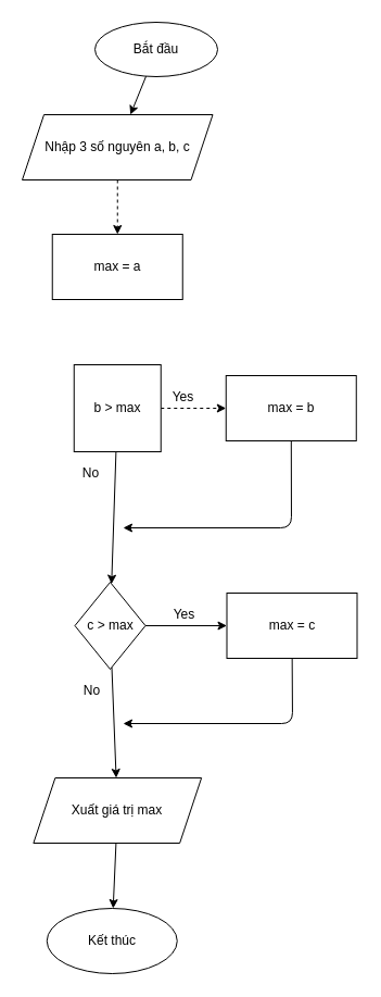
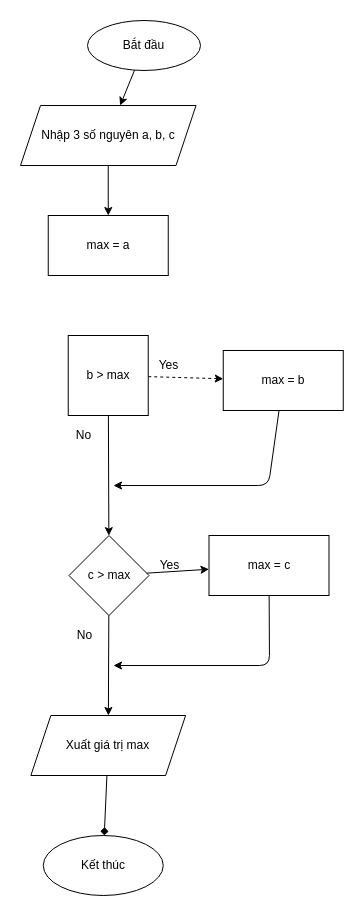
  <mxCell id="0" />
  <mxCell id="1" parent="0" />
  <mxCell id="2" value="" style="edgeStyle=none;html=1;" edge="1" parent="1" source="3" target="5"><mxGeometry relative="1" as="geometry" /></mxCell>
  <mxCell id="3" value="Bắt đầu" style="ellipse;whiteSpace=wrap;html=1;" vertex="1" parent="1"><mxGeometry x="87" y="20" width="113" height="50" as="geometry" /></mxCell>
- <mxCell id="4" value="" style="edgeStyle=none;html=1;dashed=1;" edge="1" parent="1" source="5" target="6"><mxGeometry relative="1" as="geometry" /></mxCell>
+ <mxCell id="4" value="" style="edgeStyle=none;html=1;" edge="1" parent="1" source="5" target="6"><mxGeometry relative="1" as="geometry" /></mxCell>
  <mxCell id="5" value="Nhập 3 số nguyên a, b, c" style="shape=parallelogram;perimeter=parallelogramPerimeter;whiteSpace=wrap;html=1;fixedSize=1;" vertex="1" parent="1"><mxGeometry x="20" y="105" width="175.5" height="60" as="geometry" /></mxCell>
  <mxCell id="6" value="max = a" style="whiteSpace=wrap;html=1;" vertex="1" parent="1"><mxGeometry x="47.75" y="215" width="120" height="60" as="geometry" /></mxCell>
  <mxCell id="7" value="" style="edgeStyle=none;html=1;dashed=1;" edge="1" parent="1" source="9" target="11"><mxGeometry relative="1" as="geometry" /></mxCell>
  <mxCell id="8" value="" style="edgeStyle=none;html=1;" edge="1" parent="1" source="9" target="14"><mxGeometry relative="1" as="geometry" /></mxCell>
  <mxCell id="9" value="b &amp;gt; max" style="whiteSpace=wrap;html=1;rounded=0;" vertex="1" parent="1"><mxGeometry x="67.75" y="335" width="80" height="80" as="geometry" /></mxCell>
  <mxCell id="10" style="edgeStyle=none;html=1;" edge="1" parent="1" source="11"><mxGeometry relative="1" as="geometry"><mxPoint x="113" y="485" as="targetPoint" /><Array as="points"><mxPoint x="268" y="485" /></Array></mxGeometry></mxCell>
- <mxCell id="11" value="max = b" style="whiteSpace=wrap;html=1;" vertex="1" parent="1"><mxGeometry x="207.75" y="345" width="120" height="60" as="geometry" /></mxCell>
+ <mxCell id="11" value="max = b" style="whiteSpace=wrap;html=1;" vertex="1" parent="1"><mxGeometry x="222.75" y="350" width="120" height="60" as="geometry" /></mxCell>
  <mxCell id="12" value="" style="edgeStyle=none;html=1;" edge="1" parent="1" source="14" target="18"><mxGeometry relative="1" as="geometry" /></mxCell>
  <mxCell id="13" value="" style="edgeStyle=none;html=1;" edge="1" parent="1" source="14" target="20"><mxGeometry relative="1" as="geometry" /></mxCell>
- <mxCell id="14" value="c &amp;gt; max" style="rhombus;whiteSpace=wrap;html=1;" vertex="1" parent="1"><mxGeometry x="68.5" y="535" width="65" height="80" as="geometry" /></mxCell>
+ <mxCell id="14" value="c &amp;gt; max" style="rhombus;whiteSpace=wrap;html=1;" vertex="1" parent="1"><mxGeometry x="68.5" y="535" width="80" height="80" as="geometry" /></mxCell>
  <mxCell id="15" value="No" style="text;html=1;align=center;verticalAlign=middle;resizable=0;points=[];autosize=1;strokeColor=none;fillColor=none;" vertex="1" parent="1"><mxGeometry x="67.75" y="425" width="30" height="20" as="geometry" /></mxCell>
  <mxCell id="16" value="Yes" style="text;html=1;align=center;verticalAlign=middle;resizable=0;points=[];autosize=1;strokeColor=none;fillColor=none;" vertex="1" parent="1"><mxGeometry x="147.75" y="355" width="40" height="20" as="geometry" /></mxCell>
  <mxCell id="17" style="edgeStyle=none;html=1;" edge="1" parent="1" source="18"><mxGeometry relative="1" as="geometry"><mxPoint x="113" y="665" as="targetPoint" /><Array as="points"><mxPoint x="269" y="665" /></Array></mxGeometry></mxCell>
- <mxCell id="18" value="max = c" style="whiteSpace=wrap;html=1;" vertex="1" parent="1"><mxGeometry x="208.5" y="545" width="120" height="60" as="geometry" /></mxCell>
- <mxCell id="19" value="" style="edgeStyle=none;html=1;" edge="1" parent="1" source="20" target="21"><mxGeometry relative="1" as="geometry" /></mxCell>
+ <mxCell id="18" value="max = c" style="whiteSpace=wrap;html=1;" vertex="1" parent="1"><mxGeometry x="208.5" y="535" width="120" height="60" as="geometry" /></mxCell>
+ <mxCell id="19" value="" style="edgeStyle=none;html=1;endArrow=diamond;" edge="1" parent="1" source="20" target="21"><mxGeometry relative="1" as="geometry" /></mxCell>
  <mxCell id="20" value="Xuất giá trị max" style="shape=parallelogram;perimeter=parallelogramPerimeter;whiteSpace=wrap;html=1;fixedSize=1;" vertex="1" parent="1"><mxGeometry x="30.37" y="715" width="154.75" height="60" as="geometry" /></mxCell>
  <mxCell id="21" value="Kết thúc" style="ellipse;whiteSpace=wrap;html=1;" vertex="1" parent="1"><mxGeometry x="42.75" y="835" width="120" height="60" as="geometry" /></mxCell>
  <mxCell id="22" value="Yes" style="text;html=1;align=center;verticalAlign=middle;resizable=0;points=[];autosize=1;strokeColor=none;fillColor=none;" vertex="1" parent="1"><mxGeometry x="148.5" y="555" width="40" height="20" as="geometry" /></mxCell>
  <mxCell id="23" value="No" style="text;html=1;align=center;verticalAlign=middle;resizable=0;points=[];autosize=1;strokeColor=none;fillColor=none;" vertex="1" parent="1"><mxGeometry x="68.5" y="625" width="30" height="20" as="geometry" /></mxCell>
